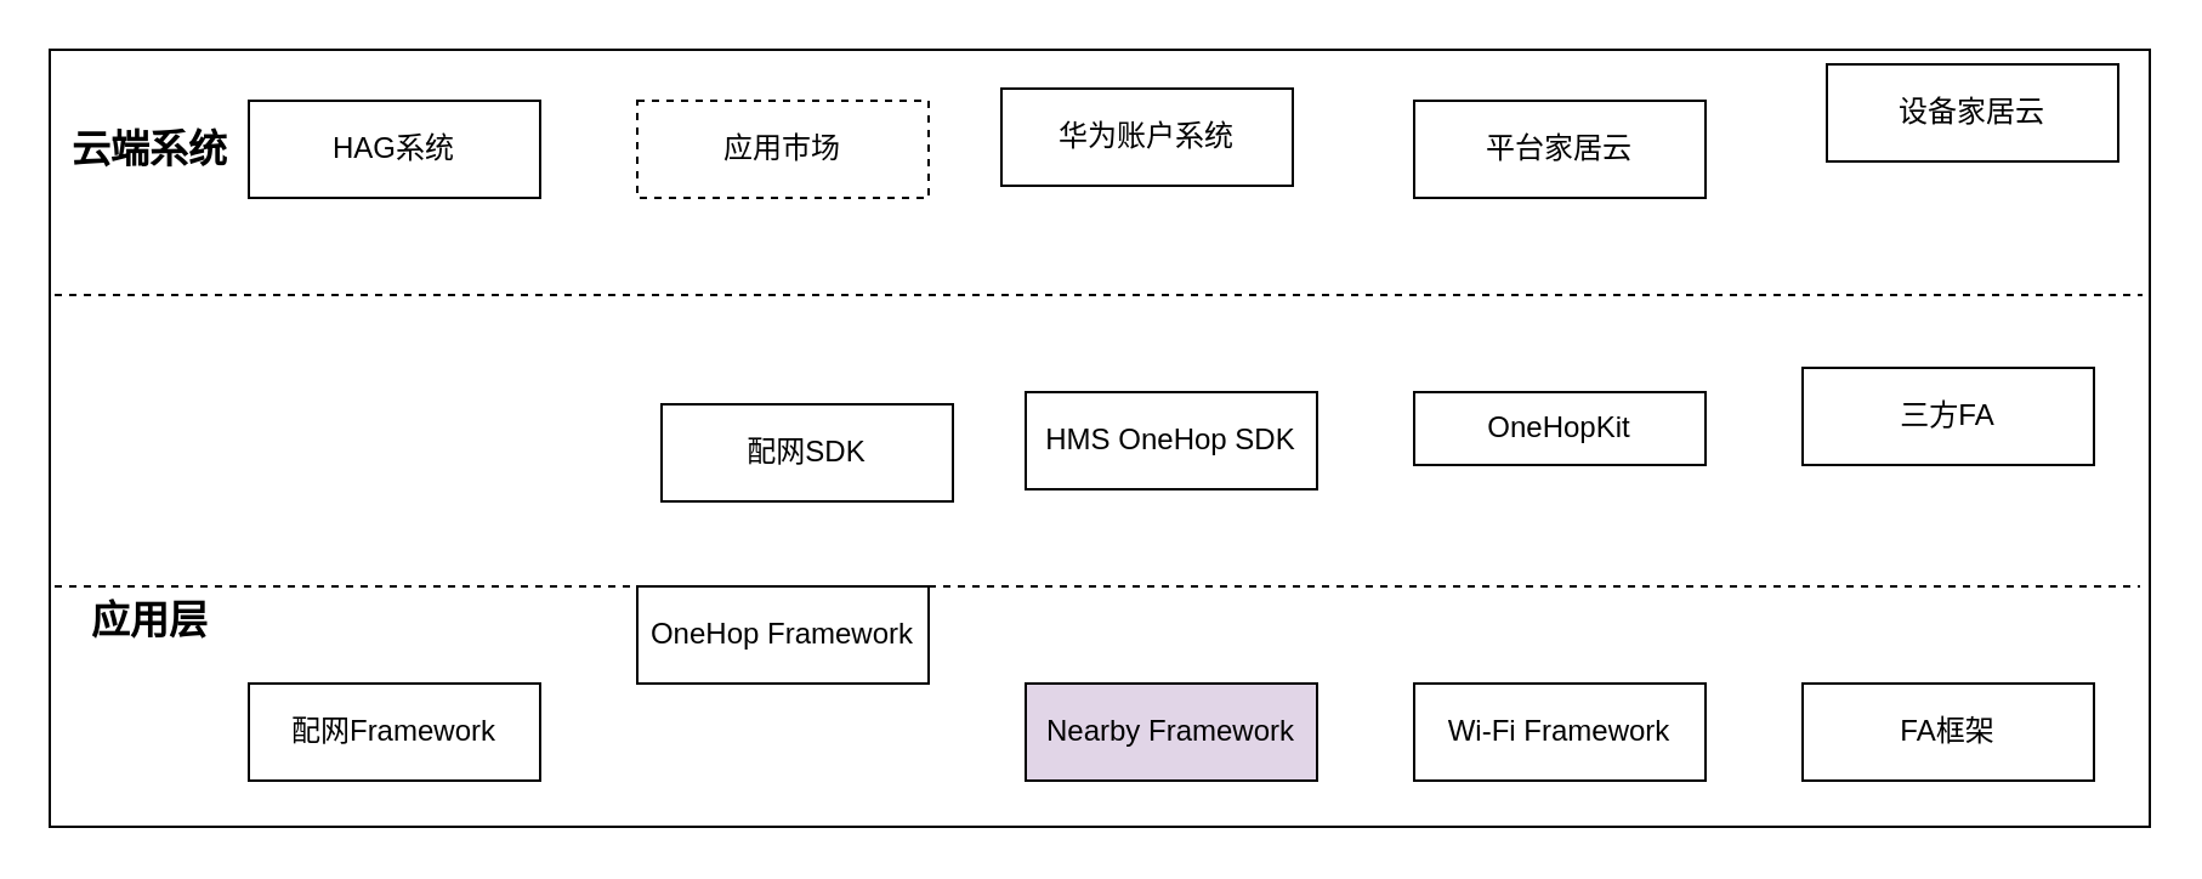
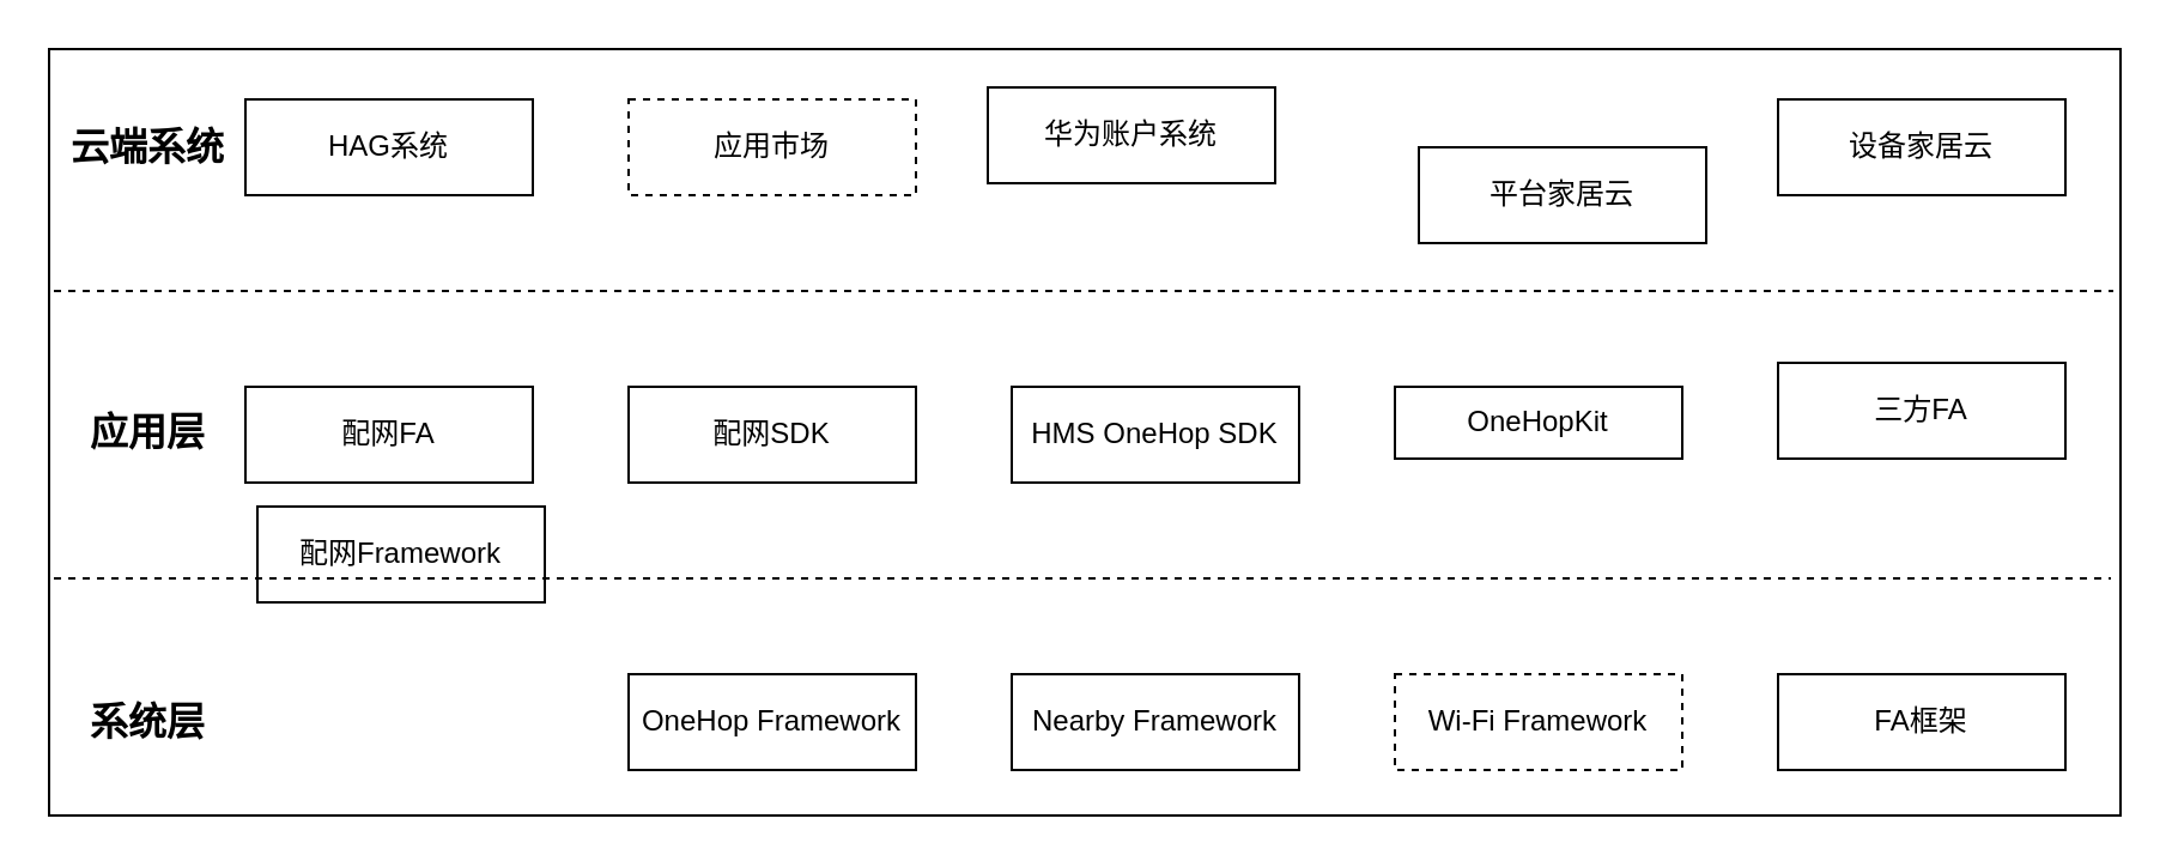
  <mxCell id="0" />
  <mxCell id="1" parent="0" />
  <mxCell id="2" value="" style="rounded=0;whiteSpace=wrap;html=1;fillColor=none;" vertex="1" parent="1"><mxGeometry x="20" y="20" width="865" height="320" as="geometry" /></mxCell>
- <mxCell id="3" value="平台家居云" style="rounded=0;whiteSpace=wrap;html=1;" vertex="1" parent="1"><mxGeometry x="582" y="41" width="120" height="40" as="geometry" /></mxCell>
- <mxCell id="4" value="设备家居云" style="rounded=0;whiteSpace=wrap;html=1;" vertex="1" parent="1"><mxGeometry x="752" y="26" width="120" height="40" as="geometry" /></mxCell>
- <mxCell id="6" value="配网SDK" style="rounded=0;whiteSpace=wrap;html=1;" vertex="1" parent="1"><mxGeometry x="272" y="166" width="120" height="40" as="geometry" /></mxCell>
+ <mxCell id="3" value="平台家居云" style="rounded=0;whiteSpace=wrap;html=1;" vertex="1" parent="1"><mxGeometry x="592" y="61" width="120" height="40" as="geometry" /></mxCell>
+ <mxCell id="4" value="设备家居云" style="rounded=0;whiteSpace=wrap;html=1;" vertex="1" parent="1"><mxGeometry x="742" y="41" width="120" height="40" as="geometry" /></mxCell>
+ <mxCell id="5" value="配网FA" style="rounded=0;whiteSpace=wrap;html=1;" vertex="1" parent="1"><mxGeometry x="102" y="161" width="120" height="40" as="geometry" /></mxCell>
+ <mxCell id="6" value="配网SDK" style="rounded=0;whiteSpace=wrap;html=1;" vertex="1" parent="1"><mxGeometry x="262" y="161" width="120" height="40" as="geometry" /></mxCell>
  <mxCell id="7" value="OneHopKit" style="rounded=0;whiteSpace=wrap;html=1;" vertex="1" parent="1"><mxGeometry x="582" y="161" width="120" height="30" as="geometry" /></mxCell>
  <mxCell id="8" value="HAG系统" style="rounded=0;whiteSpace=wrap;html=1;" vertex="1" parent="1"><mxGeometry x="102" y="41" width="120" height="40" as="geometry" /></mxCell>
  <mxCell id="9" value="应用市场" style="rounded=0;whiteSpace=wrap;html=1;dashed=1;" vertex="1" parent="1"><mxGeometry x="262" y="41" width="120" height="40" as="geometry" /></mxCell>
  <mxCell id="10" value="华为账户系统" style="rounded=0;whiteSpace=wrap;html=1;" vertex="1" parent="1"><mxGeometry x="412" y="36" width="120" height="40" as="geometry" /></mxCell>
  <mxCell id="11" value="HMS OneHop SDK" style="rounded=0;whiteSpace=wrap;html=1;" vertex="1" parent="1"><mxGeometry x="422" y="161" width="120" height="40" as="geometry" /></mxCell>
  <mxCell id="12" value="三方FA" style="rounded=0;whiteSpace=wrap;html=1;" vertex="1" parent="1"><mxGeometry x="742" y="151" width="120" height="40" as="geometry" /></mxCell>
- <mxCell id="13" value="配网Framework" style="rounded=0;whiteSpace=wrap;html=1;" vertex="1" parent="1"><mxGeometry x="102" y="281" width="120" height="40" as="geometry" /></mxCell>
- <mxCell id="14" value="OneHop Framework" style="rounded=0;whiteSpace=wrap;html=1;" vertex="1" parent="1"><mxGeometry x="262" y="241" width="120" height="40" as="geometry" /></mxCell>
- <mxCell id="15" value="Wi-Fi Framework" style="rounded=0;whiteSpace=wrap;html=1;" vertex="1" parent="1"><mxGeometry x="582" y="281" width="120" height="40" as="geometry" /></mxCell>
- <mxCell id="16" value="Nearby Framework" style="rounded=0;whiteSpace=wrap;html=1;fillColor=#e1d5e7;" vertex="1" parent="1"><mxGeometry x="422" y="281" width="120" height="40" as="geometry" /></mxCell>
+ <mxCell id="13" value="配网Framework" style="rounded=0;whiteSpace=wrap;html=1;" vertex="1" parent="1"><mxGeometry x="107" y="211" width="120" height="40" as="geometry" /></mxCell>
+ <mxCell id="14" value="OneHop Framework" style="rounded=0;whiteSpace=wrap;html=1;" vertex="1" parent="1"><mxGeometry x="262" y="281" width="120" height="40" as="geometry" /></mxCell>
+ <mxCell id="15" value="Wi-Fi Framework" style="rounded=0;whiteSpace=wrap;html=1;dashed=1;" vertex="1" parent="1"><mxGeometry x="582" y="281" width="120" height="40" as="geometry" /></mxCell>
+ <mxCell id="16" value="Nearby Framework" style="rounded=0;whiteSpace=wrap;html=1;" vertex="1" parent="1"><mxGeometry x="422" y="281" width="120" height="40" as="geometry" /></mxCell>
  <mxCell id="17" value="FA框架" style="rounded=0;whiteSpace=wrap;html=1;" vertex="1" parent="1"><mxGeometry x="742" y="281" width="120" height="40" as="geometry" /></mxCell>
  <mxCell id="18" value="" style="endArrow=none;dashed=1;html=1;" edge="1" parent="1"><mxGeometry width="50" height="50" relative="1" as="geometry"><mxPoint x="22" y="121" as="sourcePoint" /><mxPoint x="882" y="121" as="targetPoint" /><Array as="points" /></mxGeometry></mxCell>
  <mxCell id="19" value="" style="endArrow=none;dashed=1;html=1;" edge="1" parent="1"><mxGeometry width="50" height="50" relative="1" as="geometry"><mxPoint x="22" y="241" as="sourcePoint" /><mxPoint x="881" y="241" as="targetPoint" /><Array as="points" /></mxGeometry></mxCell>
  <mxCell id="20" value="&lt;font style=&quot;font-size: 16px&quot;&gt;&lt;b&gt;云端系统&lt;/b&gt;&lt;/font&gt;" style="text;html=1;strokeColor=none;fillColor=none;align=center;verticalAlign=middle;whiteSpace=wrap;rounded=0;" vertex="1" parent="1"><mxGeometry x="23" y="51" width="77" height="20" as="geometry" /></mxCell>
- <mxCell id="21" value="&lt;font style=&quot;font-size: 16px&quot;&gt;&lt;b&gt;应用层&lt;/b&gt;&lt;/font&gt;" style="text;html=1;strokeColor=none;fillColor=none;align=center;verticalAlign=middle;whiteSpace=wrap;rounded=0;" vertex="1" parent="1"><mxGeometry x="23" y="245" width="77" height="20" as="geometry" /></mxCell>
+ <mxCell id="21" value="&lt;font style=&quot;font-size: 16px&quot;&gt;&lt;b&gt;应用层&lt;/b&gt;&lt;/font&gt;" style="text;html=1;strokeColor=none;fillColor=none;align=center;verticalAlign=middle;whiteSpace=wrap;rounded=0;" vertex="1" parent="1"><mxGeometry x="23" y="170" width="77" height="20" as="geometry" /></mxCell>
+ <mxCell id="22" value="&lt;font style=&quot;font-size: 16px&quot;&gt;&lt;b&gt;系统层&lt;/b&gt;&lt;/font&gt;" style="text;html=1;strokeColor=none;fillColor=none;align=center;verticalAlign=middle;whiteSpace=wrap;rounded=0;" vertex="1" parent="1"><mxGeometry x="23" y="291" width="77" height="20" as="geometry" /></mxCell>
